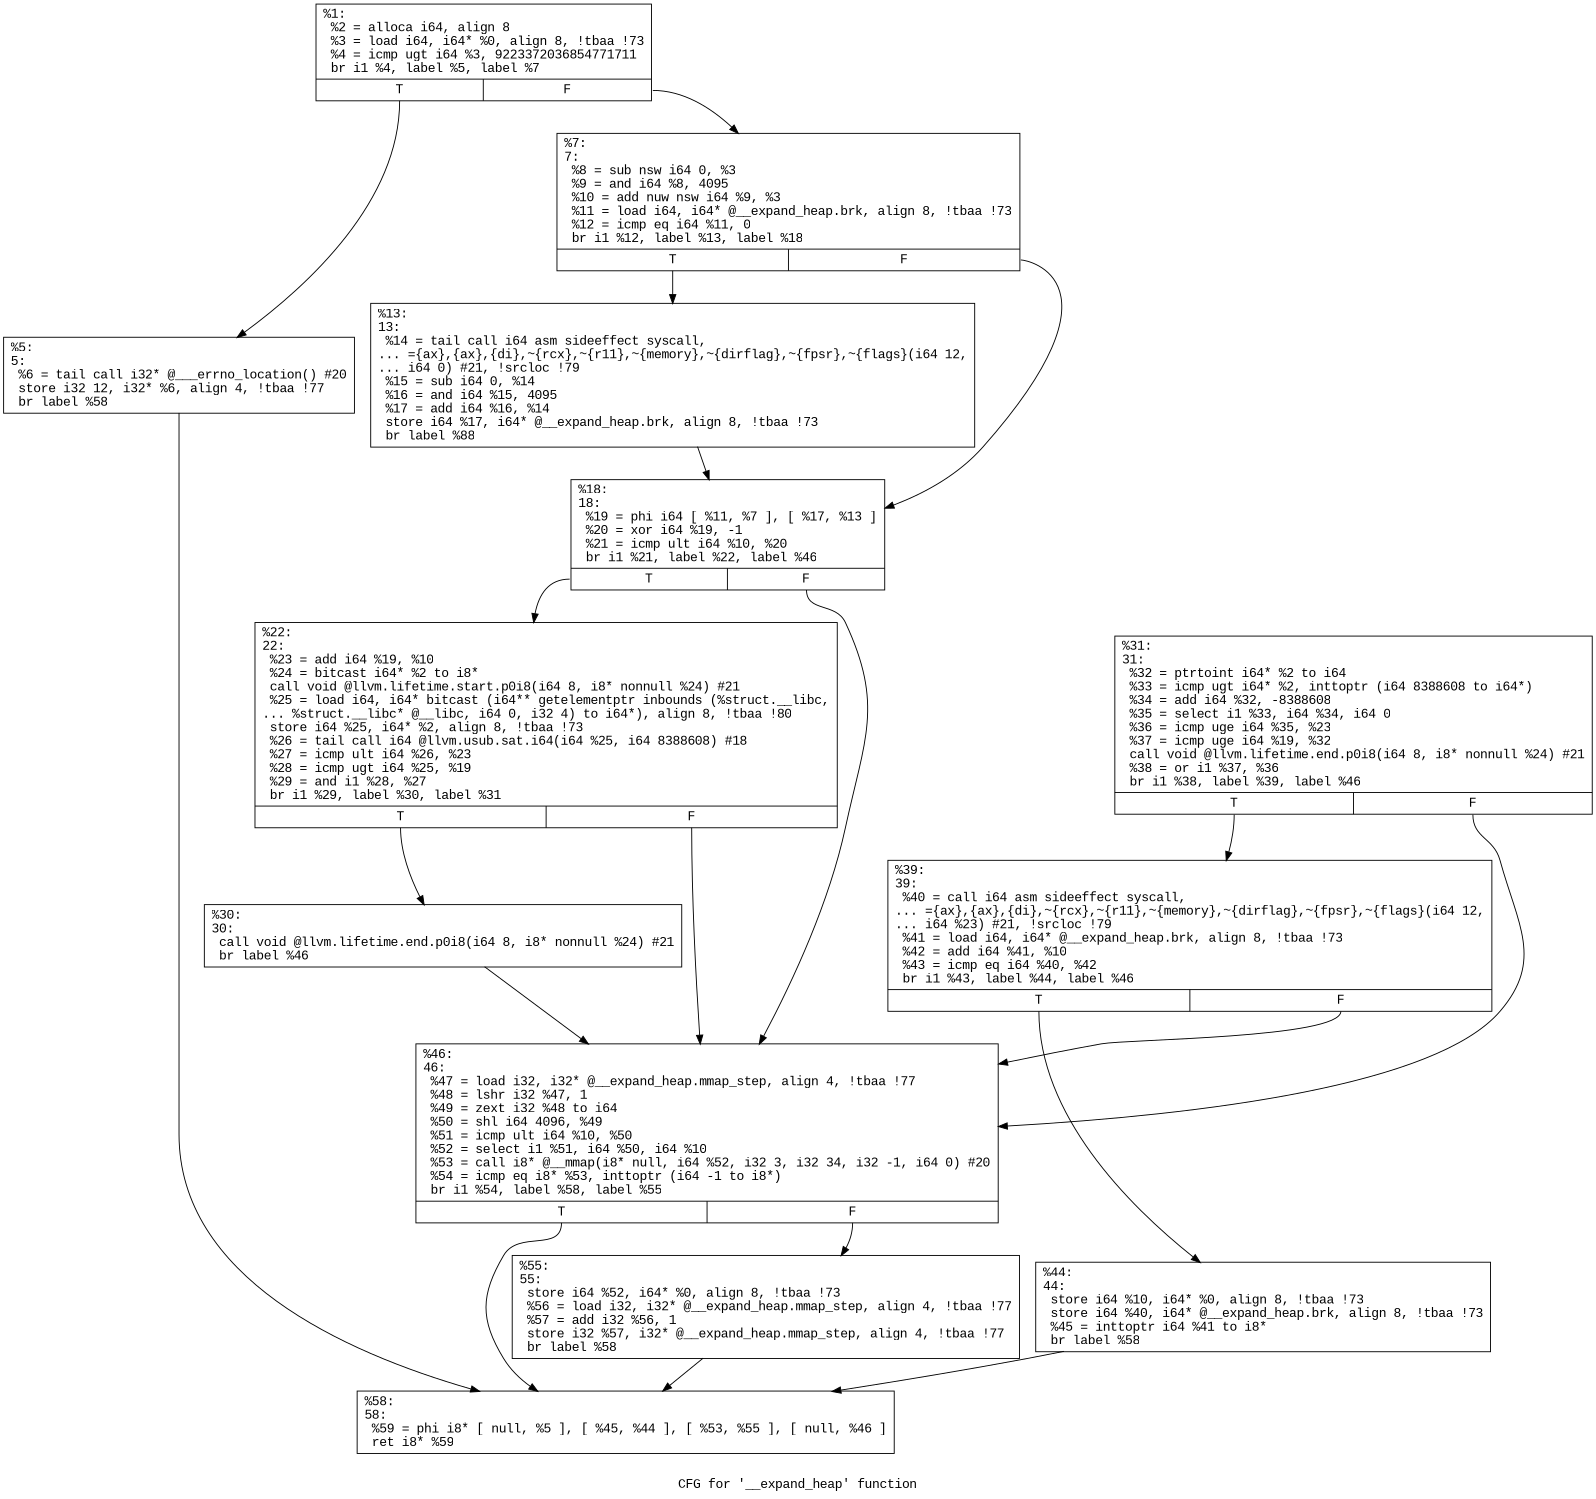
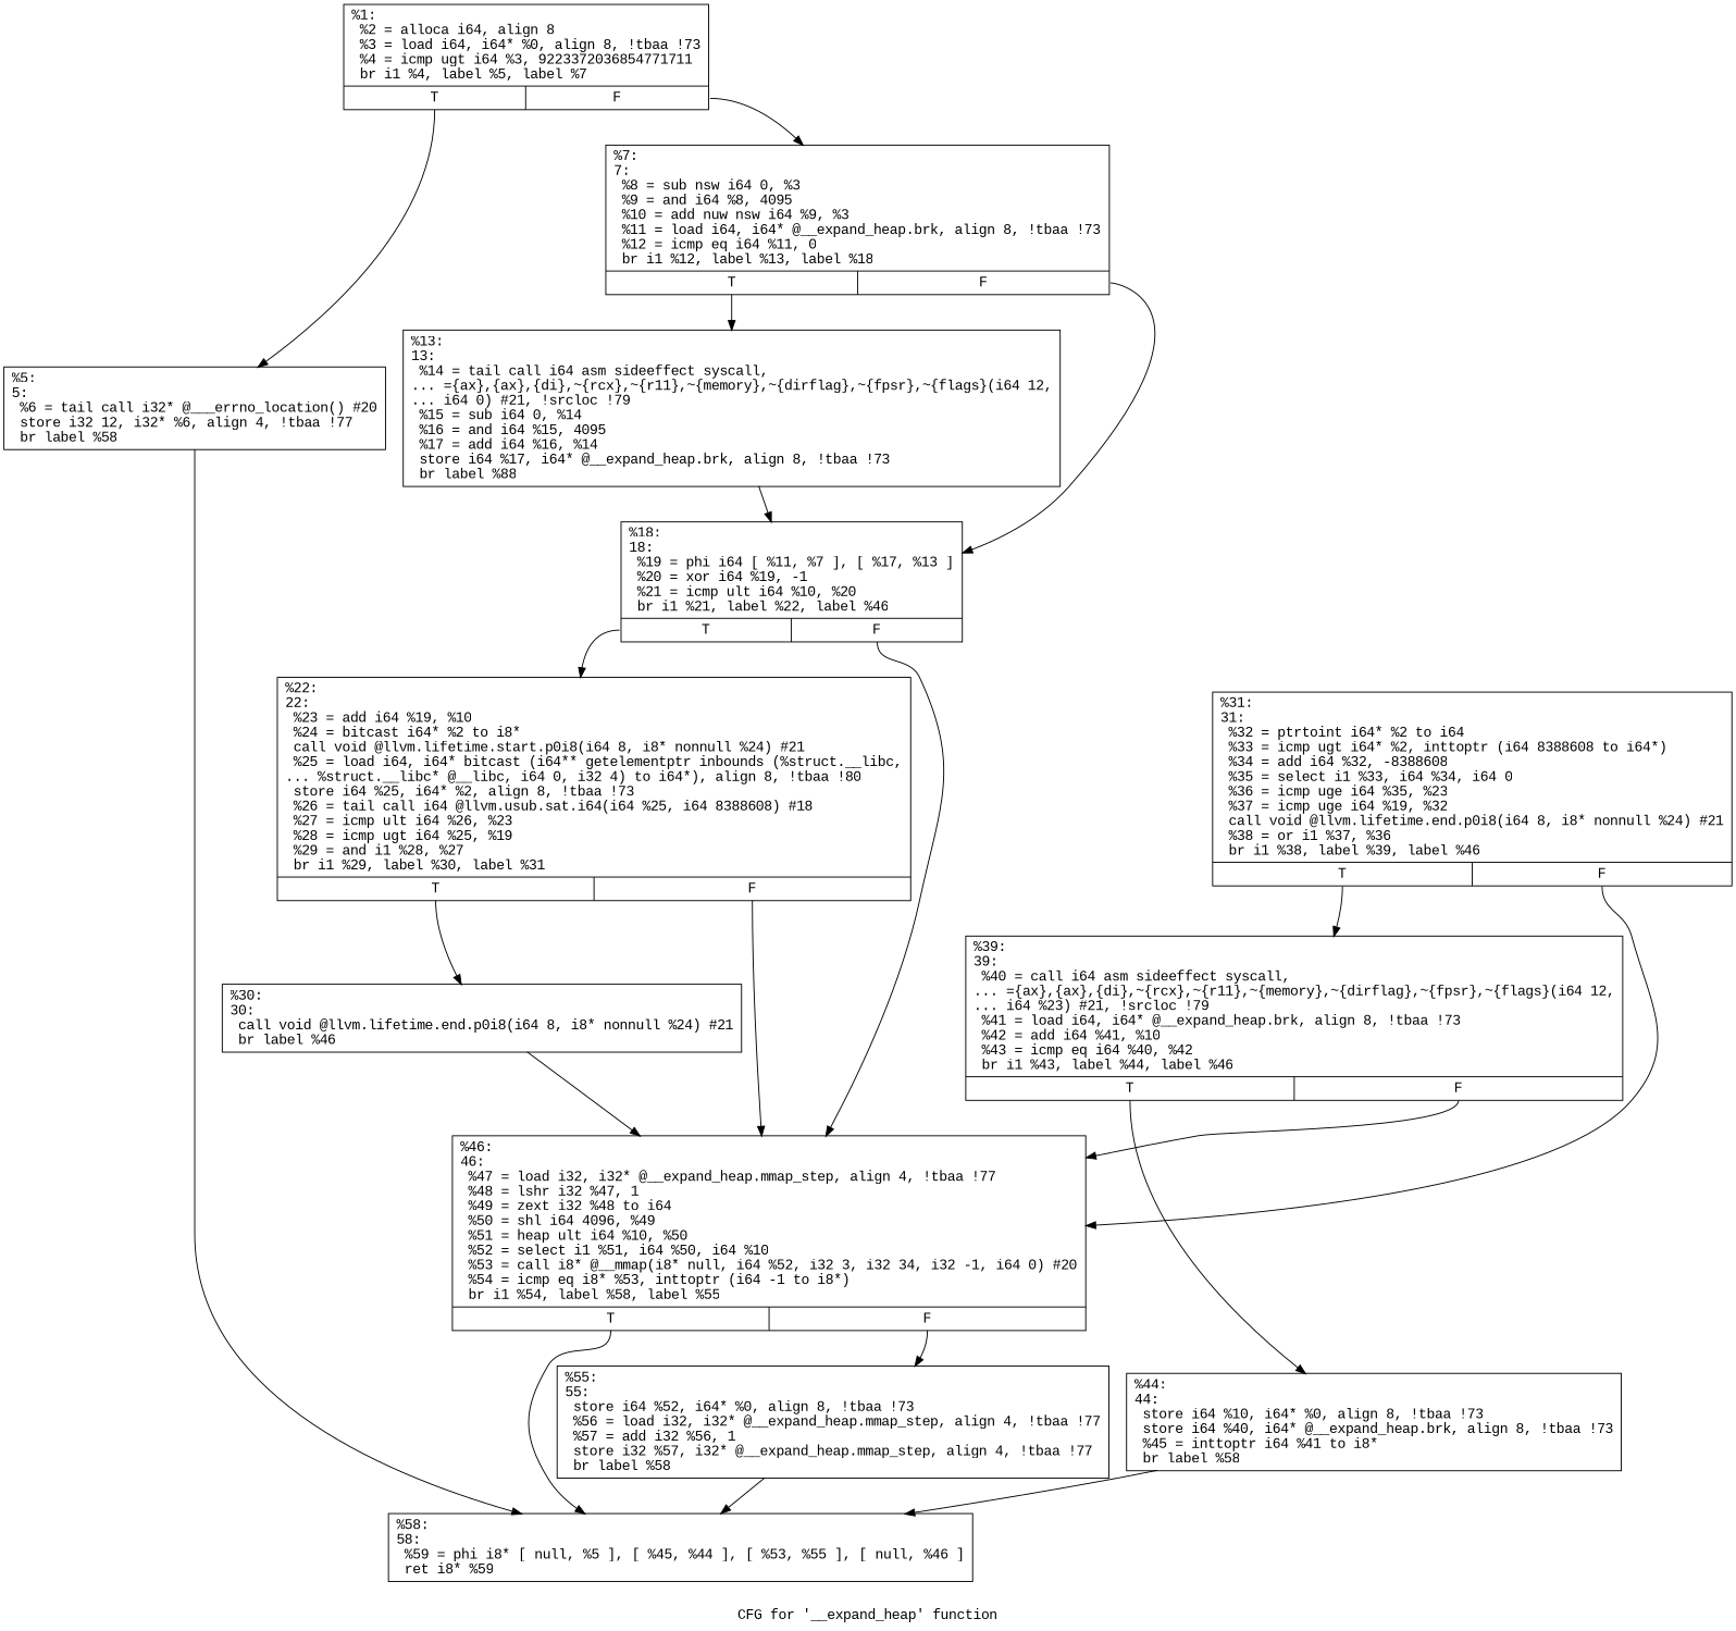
  digraph {
    fontname="Liberation Mono"
    label="CFG for '__expand_heap' function"
    node [fontname="Liberation Mono" shape=record]
    edge [fontname="Liberation Mono" tailport=s0]
    n1 [label="{%1:\l  %2 = alloca i64, align 8\l  %3 = load i64, i64* %0, align 8, !tbaa !73\l  %4 = icmp ugt i64 %3, 9223372036854771711\l  br i1 %4, label %5, label %7\l|{<s0>T|<s1>F}}"]
    n2 [label="{%5:\l5:                                                \l  %6 = tail call i32* @___errno_location() #20\l  store i32 12, i32* %6, align 4, !tbaa !77\l  br label %58\l}"]
    n3 [label="{%7:\l7:                                                \l  %8 = sub nsw i64 0, %3\l  %9 = and i64 %8, 4095\l  %10 = add nuw nsw i64 %9, %3\l  %11 = load i64, i64* @__expand_heap.brk, align 8, !tbaa !73\l  %12 = icmp eq i64 %11, 0\l  br i1 %12, label %13, label %18\l|{<s0>T|<s1>F}}"]
    n4 [label="{%58:\l58:                                               \l  %59 = phi i8* [ null, %5 ], [ %45, %44 ], [ %53, %55 ], [ null, %46 ]\l  ret i8* %59\l}"]
    n5 [label="{%13:\l13:                                               \l  %14 = tail call i64 asm sideeffect syscall,\l... =\{ax\},\{ax\},\{di\},~\{rcx\},~\{r11\},~\{memory\},~\{dirflag\},~\{fpsr\},~\{flags\}(i64 12,\l... i64 0) #21, !srcloc !79\l  %15 = sub i64 0, %14\l  %16 = and i64 %15, 4095\l  %17 = add i64 %16, %14\l  store i64 %17, i64* @__expand_heap.brk, align 8, !tbaa !73\l  br label %88\l}"]
    n6 [label="{%18:\l18:                                               \l  %19 = phi i64 [ %11, %7 ], [ %17, %13 ]\l  %20 = xor i64 %19, -1\l  %21 = icmp ult i64 %10, %20\l  br i1 %21, label %22, label %46\l|{<s0>T|<s1>F}}"]
    n7 [label="{%22:\l22:                                               \l  %23 = add i64 %19, %10\l  %24 = bitcast i64* %2 to i8*\l  call void @llvm.lifetime.start.p0i8(i64 8, i8* nonnull %24) #21\l  %25 = load i64, i64* bitcast (i64** getelementptr inbounds (%struct.__libc,\l... %struct.__libc* @__libc, i64 0, i32 4) to i64*), align 8, !tbaa !80\l  store i64 %25, i64* %2, align 8, !tbaa !73\l  %26 = tail call i64 @llvm.usub.sat.i64(i64 %25, i64 8388608) #18\l  %27 = icmp ult i64 %26, %23\l  %28 = icmp ugt i64 %25, %19\l  %29 = and i1 %28, %27\l  br i1 %29, label %30, label %31\l|{<s0>T|<s1>F}}"]
-   n8 [label="{%46:\l46:                                               \l  %47 = load i32, i32* @__expand_heap.mmap_step, align 4, !tbaa !77\l  %48 = lshr i32 %47, 1\l  %49 = zext i32 %48 to i64\l  %50 = shl i64 4096, %49\l  %51 = icmp ult i64 %10, %50\l  %52 = select i1 %51, i64 %50, i64 %10\l  %53 = call i8* @__mmap(i8* null, i64 %52, i32 3, i32 34, i32 -1, i64 0) #20\l  %54 = icmp eq i8* %53, inttoptr (i64 -1 to i8*)\l  br i1 %54, label %58, label %55\l|{<s0>T|<s1>F}}"]
+   n8 [label="{%46:\l46:                                               \l  %47 = load i32, i32* @__expand_heap.mmap_step, align 4, !tbaa !77\l  %48 = lshr i32 %47, 1\l  %49 = zext i32 %48 to i64\l  %50 = shl i64 4096, %49\l  %51 = heap ult i64 %10, %50\l  %52 = select i1 %51, i64 %50, i64 %10\l  %53 = call i8* @__mmap(i8* null, i64 %52, i32 3, i32 34, i32 -1, i64 0) #20\l  %54 = icmp eq i8* %53, inttoptr (i64 -1 to i8*)\l  br i1 %54, label %58, label %55\l|{<s0>T|<s1>F}}"]
    n9 [label="{%30:\l30:                                               \l  call void @llvm.lifetime.end.p0i8(i64 8, i8* nonnull %24) #21\l  br label %46\l}"]
    n10 [label="{%55:\l55:                                               \l  store i64 %52, i64* %0, align 8, !tbaa !73\l  %56 = load i32, i32* @__expand_heap.mmap_step, align 4, !tbaa !77\l  %57 = add i32 %56, 1\l  store i32 %57, i32* @__expand_heap.mmap_step, align 4, !tbaa !77\l  br label %58\l}"]
    n11 [label="{%31:\l31:                                               \l  %32 = ptrtoint i64* %2 to i64\l  %33 = icmp ugt i64* %2, inttoptr (i64 8388608 to i64*)\l  %34 = add i64 %32, -8388608\l  %35 = select i1 %33, i64 %34, i64 0\l  %36 = icmp uge i64 %35, %23\l  %37 = icmp uge i64 %19, %32\l  call void @llvm.lifetime.end.p0i8(i64 8, i8* nonnull %24) #21\l  %38 = or i1 %37, %36\l  br i1 %38, label %39, label %46\l|{<s0>T|<s1>F}}"]
    n12 [label="{%39:\l39:                                               \l  %40 = call i64 asm sideeffect syscall,\l... =\{ax\},\{ax\},\{di\},~\{rcx\},~\{r11\},~\{memory\},~\{dirflag\},~\{fpsr\},~\{flags\}(i64 12,\l... i64 %23) #21, !srcloc !79\l  %41 = load i64, i64* @__expand_heap.brk, align 8, !tbaa !73\l  %42 = add i64 %41, %10\l  %43 = icmp eq i64 %40, %42\l  br i1 %43, label %44, label %46\l|{<s0>T|<s1>F}}"]
    n13 [label="{%44:\l44:                                               \l  store i64 %10, i64* %0, align 8, !tbaa !73\l  store i64 %40, i64* @__expand_heap.brk, align 8, !tbaa !73\l  %45 = inttoptr i64 %41 to i8*\l  br label %58\l}"]
    n1 -> n2
    n1 -> n3 [tailport=s1]
    n2 -> n4
    n3 -> n5
    n3 -> n6 [tailport=s1]
    n5 -> n6
    n6 -> n7
    n6 -> n8 [tailport=s1]
    n7 -> n8 [tailport=s1]
    n7 -> n9
    n8 -> n4
    n8 -> n10 [tailport=s1]
    n9 -> n8
    n10 -> n4
    n11 -> n8 [tailport=s1]
    n11 -> n12
    n12 -> n8 [tailport=s1]
    n12 -> n13
    n13 -> n4
  }
